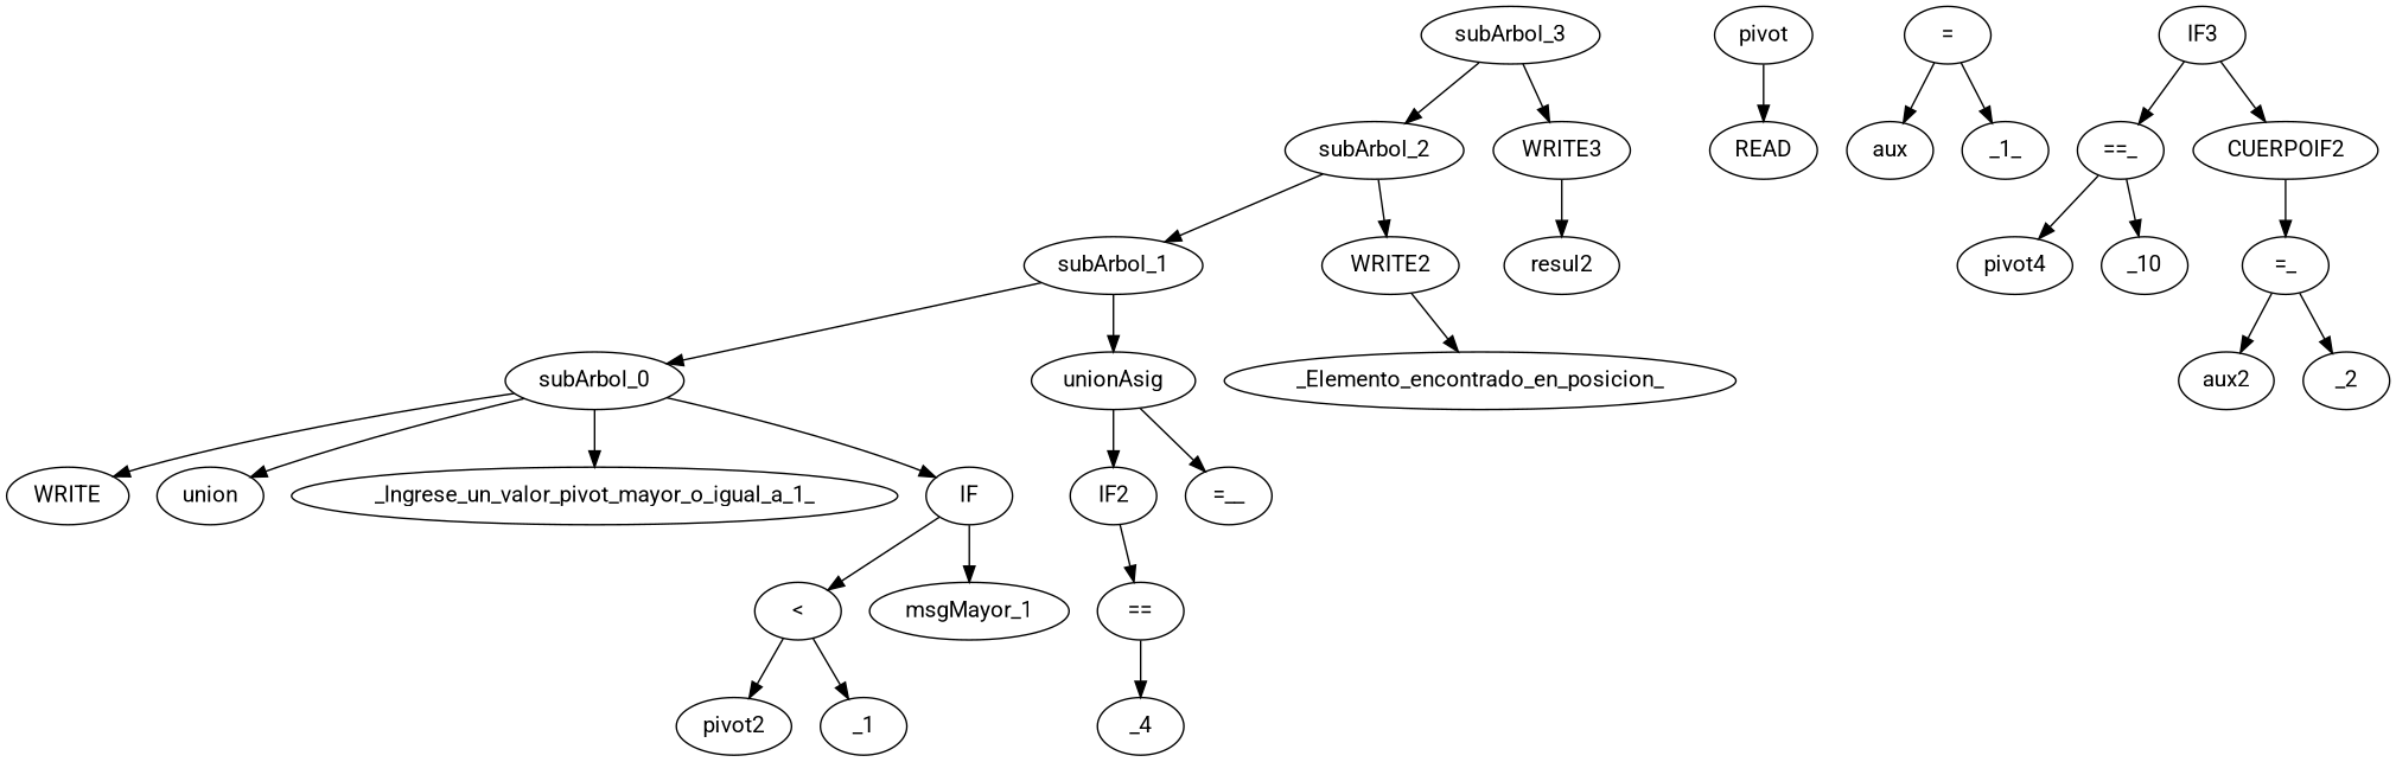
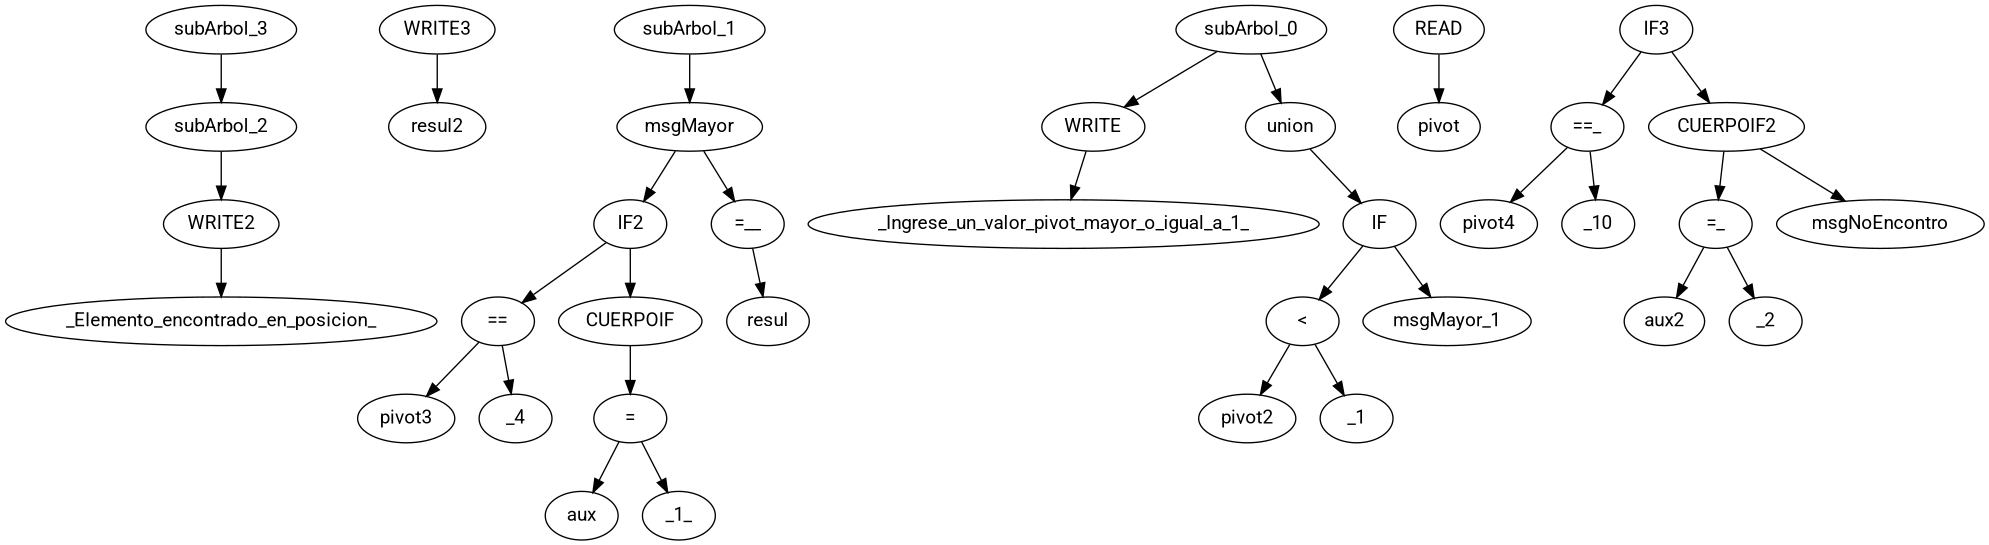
  digraph {
    fontname=Roboto
    node [fontname=Roboto]
    edge [fontname=Roboto]
    subArbol_3
    subArbol_2
    WRITE3
    subArbol_1
    WRITE2
    resul2
    subArbol_0
-   unionAsig
+   unionAsig [label=msgMayor]
    _Elemento_encontrado_en_posicion_
    WRITE
    union
    IF2
    "=__"
    _Ingrese_un_valor_pivot_mayor_o_igual_a_1_
    IF
    READ
    pivot
    "<"
    msgMayor_1
    pivot2
    _1
    "=="
+   CUERPOIF
+   resul
+   pivot3
    _4
    "="
    aux
    _1_
    IF3
    "==_"
    CUERPOIF2
    pivot4
    _10
    "=_"
+   msgNoEncontro
    aux2
    _2
    subArbol_3 -> subArbol_2
-   subArbol_3 -> WRITE3
-   subArbol_2 -> subArbol_1
    subArbol_2 -> WRITE2
    WRITE3 -> resul2
-   subArbol_1 -> subArbol_0
    subArbol_1 -> unionAsig
    WRITE2 -> _Elemento_encontrado_en_posicion_
    subArbol_0 -> WRITE
    subArbol_0 -> union
    unionAsig -> IF2
    unionAsig -> "=__"
-   subArbol_0 -> _Ingrese_un_valor_pivot_mayor_o_igual_a_1_
-   subArbol_0 -> IF
+   WRITE -> _Ingrese_un_valor_pivot_mayor_o_igual_a_1_
+   union -> IF
    IF2 -> "=="
+   IF2 -> CUERPOIF
+   "=__" -> resul
    IF -> "<"
    IF -> msgMayor_1
-   pivot -> READ
+   READ -> pivot
    "<" -> pivot2
    "<" -> _1
+   "==" -> pivot3
    "==" -> _4
+   CUERPOIF -> "="
    "=" -> aux
    "=" -> _1_
    IF3 -> "==_"
    IF3 -> CUERPOIF2
    "==_" -> pivot4
    "==_" -> _10
    CUERPOIF2 -> "=_"
+   CUERPOIF2 -> msgNoEncontro
    "=_" -> aux2
    "=_" -> _2
  }
